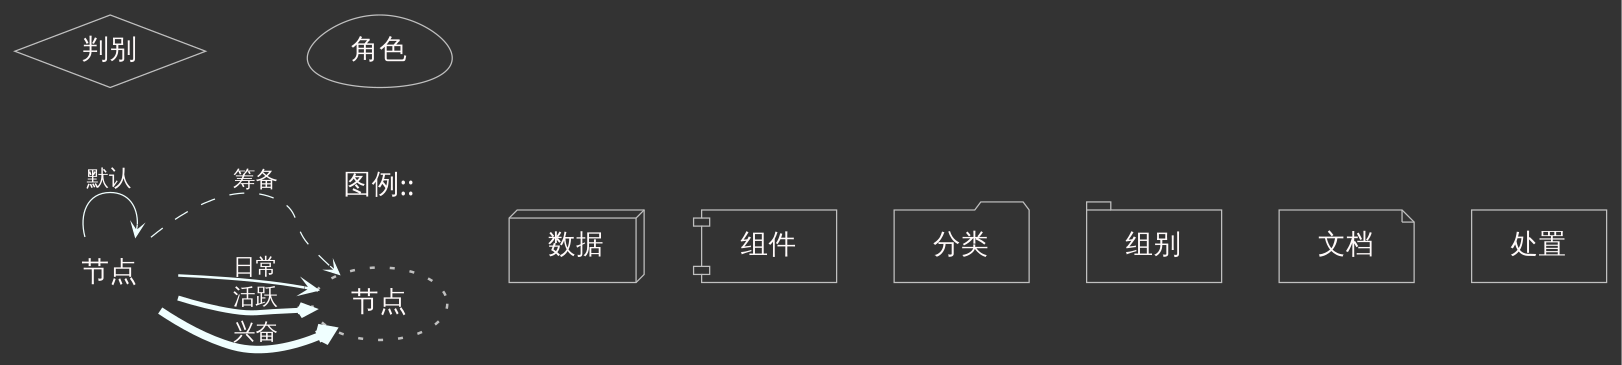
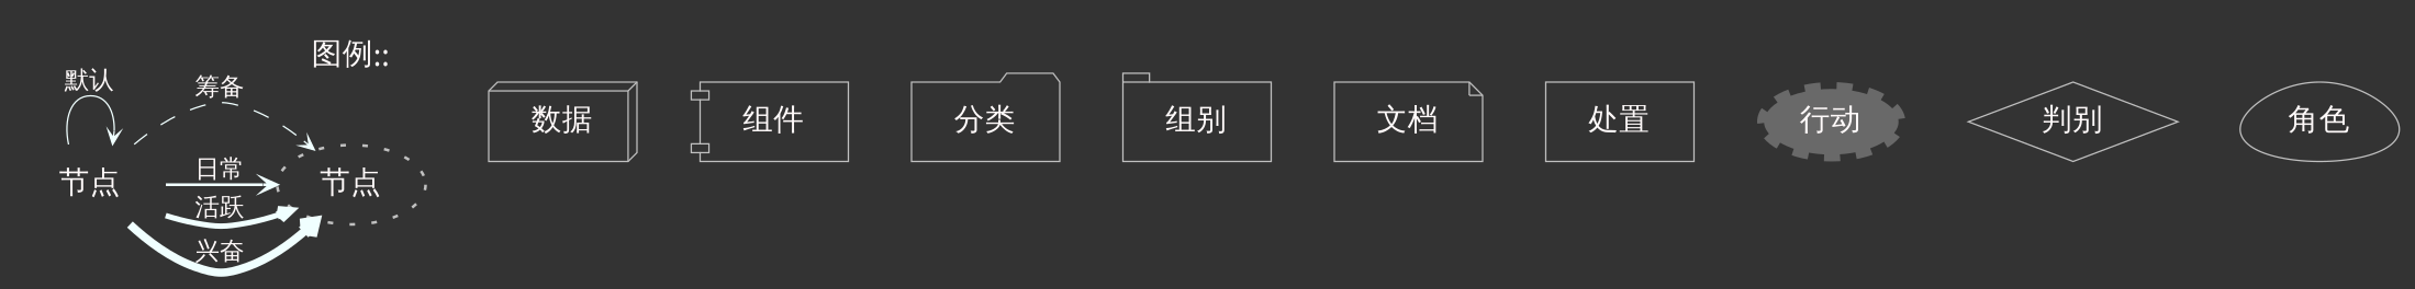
  digraph {
    bgcolor="#333333"
    fontcolor=snow
    fontname=Lato
    fontsize=10.0
    labeljust=l
    labelloc=t
    rankdir=LR
    ranksep=0.3
    node [color=gray fillcolor="#333333" fontcolor=snow fontname=Lato fontsize=11.0 shape=ellipse style="filled,setlinewidth(0.5)"]
    edge [arrowhead=vee arrowsize=0.5 arrowtail=none color=snow fontcolor=snow fontname=Lato fontsize=9.0 style=invis]
    n1 [height=0.4 label="处置" shape=box]
+   n2 [color="#333333" fillcolor=dimgray height=0.4 label="行动" style="filled,dashed,setlinewidth(5)"]
    n3 [height=0.4 label="判别" shape=diamond]
    n4 [height=0.4 label="角色" shape=egg]
    n5 [height=0.4 label="文档" shape=note]
    n6 [height=0.4 label="数据" shape=box3d]
    n7 [height=0.4 label="组件" shape=component]
    n8 [height=0.4 label="分类" shape=folder]
    n9 [height=0.4 label="组别" shape=tab]
    n10 [height=0.4 label="图例::" shape=plaintext]
    n11 [height=0.4 label="节点" shape=plaintext]
    n12 [height=0.4 label="节点" style=dotted]
+   n1 -> n2
+   n2 -> n3
    n3 -> n4
    n5 -> n1
    n6 -> n7
    n7 -> n8
    n8 -> n9
    n9 -> n5
    n10 -> n6
    n11 -> n11 [color=azure label="默认" style="setlinewidth(0.5)"]
    n11 -> n12 [color=azure label="筹备" style="dashed,setlinewidth(0.5)"]
    n11 -> n12 [color=azure label="日常" style="setlinewidth(1)"]
    n11 -> n12 [color=azure label="活跃" style="setlinewidth(2)"]
    n11 -> n12 [color=azure label="兴奋" style="setlinewidth(3)"]
    n12 -> n6
  }
